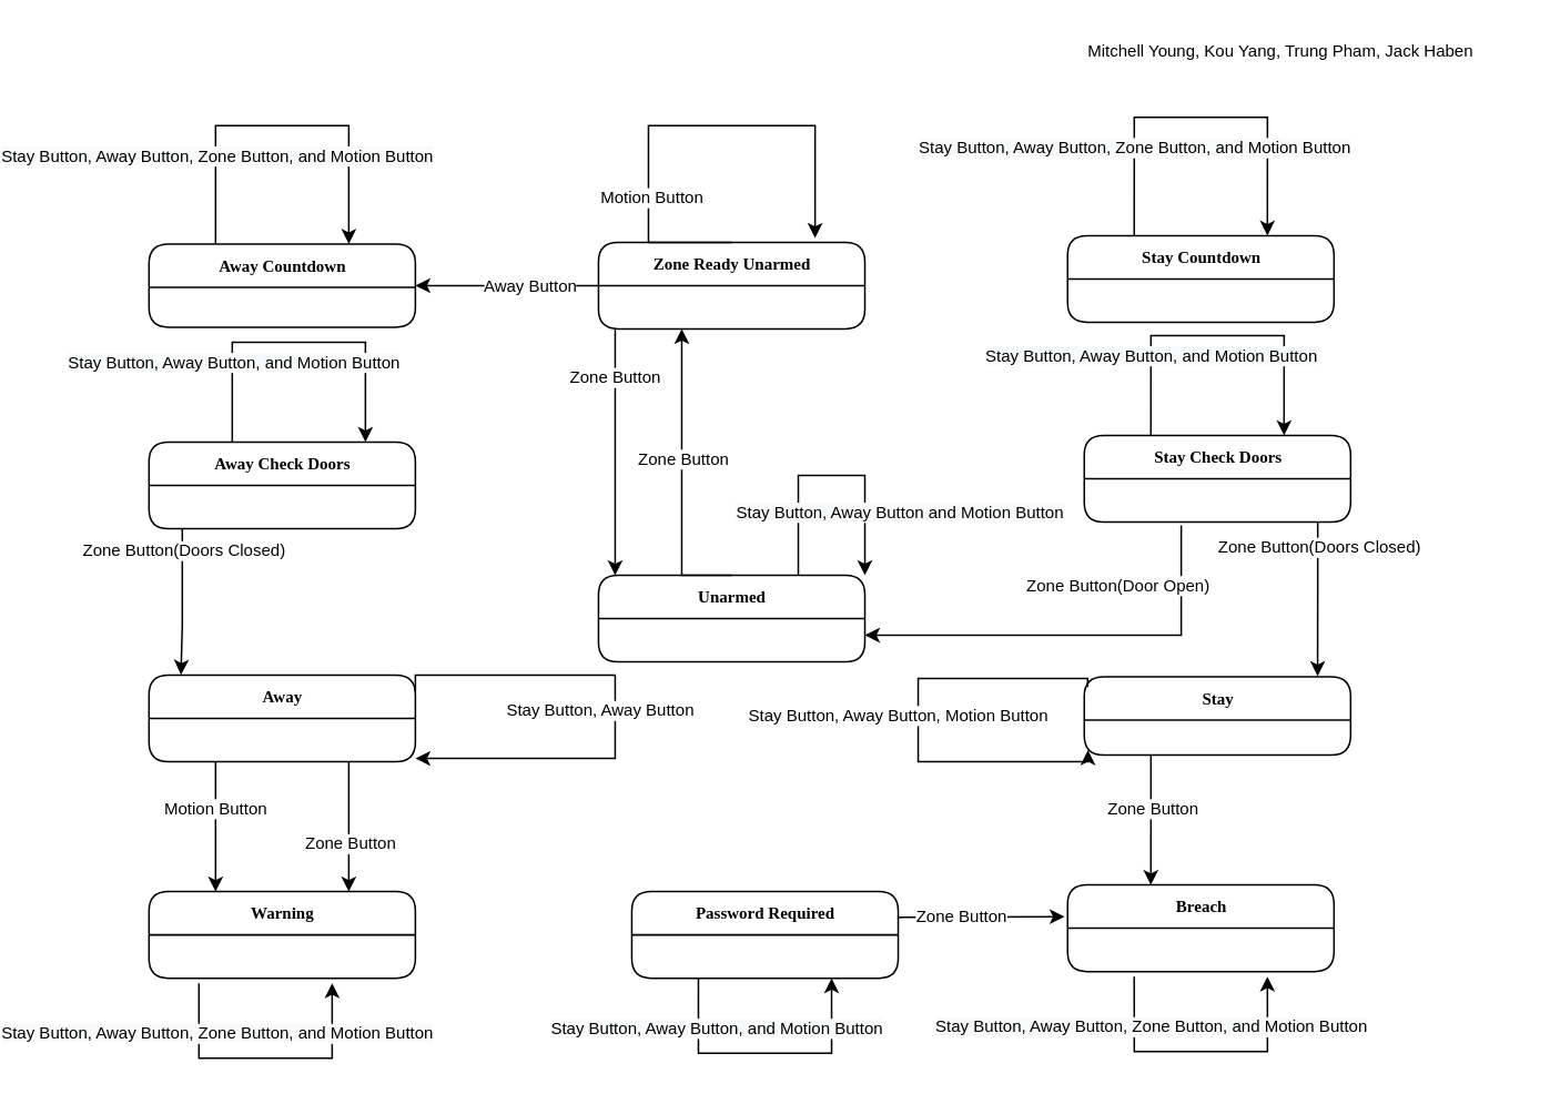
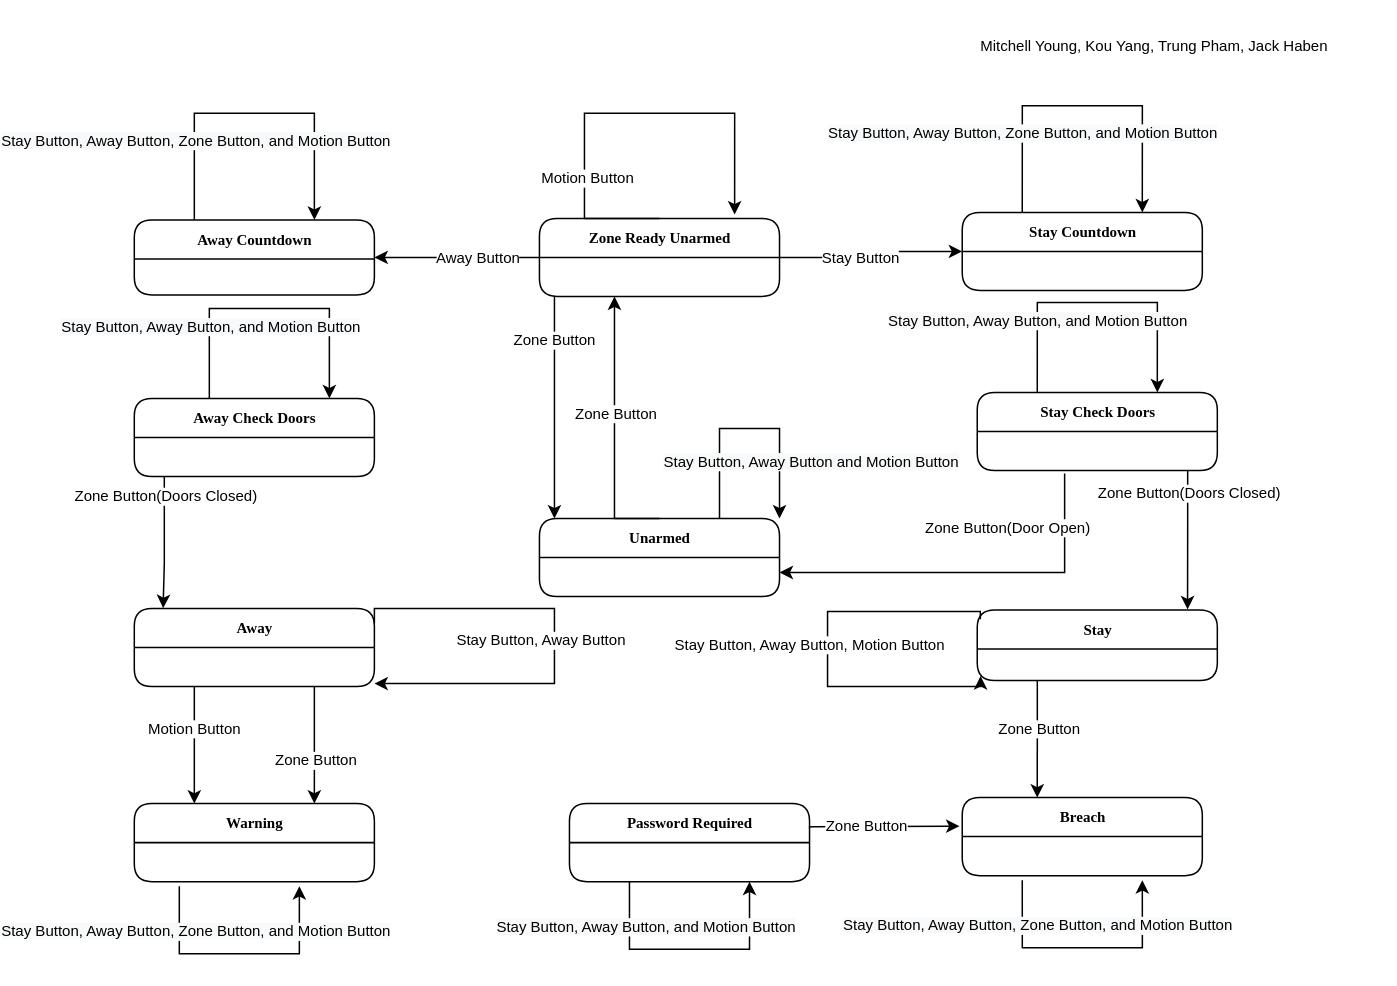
  <mxCell id="0" />
  <mxCell id="1" parent="0" />
  <mxCell id="2" style="edgeStyle=orthogonalEdgeStyle;rounded=0;orthogonalLoop=1;jettySize=auto;html=1;exitX=0.5;exitY=0;exitDx=0;exitDy=0;fontSize=10;" edge="1" parent="1" source="6"><mxGeometry relative="1" as="geometry"><mxPoint x="340" y="197" as="targetPoint" /><Array as="points"><mxPoint x="340" y="345" /></Array></mxGeometry></mxCell>
  <mxCell id="3" value="Zone Button" style="edgeLabel;html=1;align=center;verticalAlign=middle;resizable=0;points=[];fontSize=10;" vertex="1" connectable="0" parent="2"><mxGeometry x="0.197" relative="1" as="geometry"><mxPoint y="6.67" as="offset" /></mxGeometry></mxCell>
  <mxCell id="4" style="edgeStyle=orthogonalEdgeStyle;rounded=0;orthogonalLoop=1;jettySize=auto;html=1;exitX=0.75;exitY=0;exitDx=0;exitDy=0;entryX=1;entryY=0;entryDx=0;entryDy=0;fontSize=10;" edge="1" parent="1" source="6" target="6"><mxGeometry relative="1" as="geometry"><mxPoint x="450" y="325" as="targetPoint" /><Array as="points"><mxPoint x="410" y="285" /><mxPoint x="450" y="285" /></Array></mxGeometry></mxCell>
  <mxCell id="5" value="&lt;font style=&quot;font-size: 10px;&quot;&gt;&lt;span style=&quot;text-align: left; background-color: rgb(248, 249, 250); font-size: 10px;&quot;&gt;Stay Button, Away Button and Motion&amp;nbsp;&lt;/span&gt;&lt;span style=&quot;text-align: left; background-color: rgb(248, 249, 250); font-size: 10px;&quot;&gt;Button&lt;/span&gt;&lt;/font&gt;" style="edgeLabel;html=1;align=center;verticalAlign=middle;resizable=0;points=[];fontSize=10;" vertex="1" connectable="0" parent="4"><mxGeometry x="-0.491" y="-1" relative="1" as="geometry"><mxPoint x="59" y="2" as="offset" /></mxGeometry></mxCell>
  <mxCell id="6" value="&lt;b style=&quot;font-size: 10px;&quot;&gt;Unarmed&lt;/b&gt;" style="swimlane;html=1;fontStyle=0;childLayout=stackLayout;horizontal=1;startSize=26;horizontalStack=0;resizeParent=1;resizeLast=0;collapsible=0;marginBottom=0;swimlaneFillColor=#ffffff;align=center;rounded=1;shadow=0;comic=0;labelBackgroundColor=none;strokeWidth=1;fontFamily=Verdana;fontSize=10;fillColor=none;" parent="1" vertex="1"><mxGeometry x="290" y="345" width="160" height="52" as="geometry" /></mxCell>
  <mxCell id="7" style="edgeStyle=orthogonalEdgeStyle;rounded=0;orthogonalLoop=1;jettySize=auto;html=1;exitX=0;exitY=0.5;exitDx=0;exitDy=0;fontSize=10;" edge="1" parent="1" source="15"><mxGeometry relative="1" as="geometry"><mxPoint x="180" y="171" as="targetPoint" /></mxGeometry></mxCell>
  <mxCell id="8" value="Away Button" style="edgeLabel;html=1;align=center;verticalAlign=middle;resizable=0;points=[];fontSize=10;" vertex="1" connectable="0" parent="7"><mxGeometry x="-0.246" y="-1" relative="1" as="geometry"><mxPoint as="offset" /></mxGeometry></mxCell>
+ <mxCell id="9" style="edgeStyle=orthogonalEdgeStyle;rounded=0;orthogonalLoop=1;jettySize=auto;html=1;exitX=1;exitY=0.5;exitDx=0;exitDy=0;entryX=0;entryY=0.5;entryDx=0;entryDy=0;fontSize=10;" edge="1" parent="1" source="15" target="19"><mxGeometry relative="1" as="geometry"><mxPoint x="570" y="171" as="targetPoint" /></mxGeometry></mxCell>
+ <mxCell id="10" value="Stay Button" style="edgeLabel;html=1;align=center;verticalAlign=middle;resizable=0;points=[];fontSize=10;" vertex="1" connectable="0" parent="9"><mxGeometry x="-0.151" y="1" relative="1" as="geometry"><mxPoint as="offset" /></mxGeometry></mxCell>
  <mxCell id="11" style="edgeStyle=orthogonalEdgeStyle;rounded=0;orthogonalLoop=1;jettySize=auto;html=1;fontSize=10;" edge="1" parent="1"><mxGeometry relative="1" as="geometry"><mxPoint x="300" y="195" as="sourcePoint" /><mxPoint x="300" y="345" as="targetPoint" /></mxGeometry></mxCell>
  <mxCell id="12" value="Zone Button" style="edgeLabel;html=1;align=center;verticalAlign=middle;resizable=0;points=[];fontSize=10;" vertex="1" connectable="0" parent="11"><mxGeometry x="-0.295" y="-1" relative="1" as="geometry"><mxPoint y="-22.86" as="offset" /></mxGeometry></mxCell>
  <mxCell id="13" style="edgeStyle=orthogonalEdgeStyle;rounded=0;orthogonalLoop=1;jettySize=auto;html=1;exitX=0.5;exitY=0;exitDx=0;exitDy=0;entryX=0.813;entryY=-0.049;entryDx=0;entryDy=0;entryPerimeter=0;fontSize=10;" edge="1" parent="1" source="15" target="15"><mxGeometry relative="1" as="geometry"><mxPoint x="420" y="135" as="targetPoint" /><Array as="points"><mxPoint x="320" y="145" /><mxPoint x="320" y="75" /><mxPoint x="420" y="75" /></Array></mxGeometry></mxCell>
  <mxCell id="14" value="Motion Button" style="edgeLabel;html=1;align=center;verticalAlign=middle;resizable=0;points=[];fontSize=10;" vertex="1" connectable="0" parent="13"><mxGeometry x="-0.458" y="-1" relative="1" as="geometry"><mxPoint as="offset" /></mxGeometry></mxCell>
  <mxCell id="15" value="&lt;b style=&quot;font-size: 10px;&quot;&gt;Zone Ready Unarmed&lt;/b&gt;" style="swimlane;html=1;fontStyle=0;childLayout=stackLayout;horizontal=1;startSize=26;horizontalStack=0;resizeParent=1;resizeLast=0;collapsible=0;marginBottom=0;swimlaneFillColor=#ffffff;align=center;rounded=1;shadow=0;comic=0;labelBackgroundColor=none;strokeWidth=1;fontFamily=Verdana;fontSize=10;fillColor=none;cloneable=0;expand=1;" vertex="1" parent="1"><mxGeometry x="290" y="145" width="160" height="52" as="geometry" /></mxCell>
  <mxCell id="16" style="edgeStyle=orthogonalEdgeStyle;rounded=0;orthogonalLoop=1;jettySize=auto;html=1;exitX=0.25;exitY=0;exitDx=0;exitDy=0;entryX=0.75;entryY=0;entryDx=0;entryDy=0;fontSize=10;" edge="1" parent="1" source="18" target="18"><mxGeometry relative="1" as="geometry"><mxPoint x="140" y="15" as="targetPoint" /><Array as="points"><mxPoint x="60" y="75" /><mxPoint x="140" y="75" /></Array></mxGeometry></mxCell>
  <mxCell id="17" value="&lt;span style=&quot;font-size: 10px; text-align: left; background-color: rgb(248, 249, 250);&quot;&gt;Stay Button, Away Button, Zone Button, and Motion Button&lt;/span&gt;" style="edgeLabel;html=1;align=center;verticalAlign=middle;resizable=0;points=[];fontSize=10;" vertex="1" connectable="0" parent="16"><mxGeometry x="-0.512" relative="1" as="geometry"><mxPoint as="offset" /></mxGeometry></mxCell>
  <mxCell id="18" value="&lt;b style=&quot;font-size: 10px;&quot;&gt;Away Countdown&lt;/b&gt;" style="swimlane;html=1;fontStyle=0;childLayout=stackLayout;horizontal=1;startSize=26;horizontalStack=0;resizeParent=1;resizeLast=0;collapsible=0;marginBottom=0;swimlaneFillColor=#ffffff;align=center;rounded=1;shadow=0;comic=0;labelBackgroundColor=none;strokeWidth=1;fontFamily=Verdana;fontSize=10;fillColor=none;" vertex="1" parent="1"><mxGeometry x="20" y="146" width="160" height="50" as="geometry" /></mxCell>
  <mxCell id="19" value="&lt;b style=&quot;font-size: 10px;&quot;&gt;Stay Countdown&lt;/b&gt;" style="swimlane;html=1;fontStyle=0;childLayout=stackLayout;horizontal=1;startSize=26;horizontalStack=0;resizeParent=1;resizeLast=0;collapsible=0;marginBottom=0;swimlaneFillColor=#ffffff;align=center;rounded=1;shadow=0;comic=0;labelBackgroundColor=none;strokeWidth=1;fontFamily=Verdana;fontSize=10;fillColor=none;" vertex="1" parent="1"><mxGeometry x="571.76" y="141" width="160" height="52" as="geometry" /></mxCell>
  <mxCell id="20" style="edgeStyle=orthogonalEdgeStyle;rounded=0;orthogonalLoop=1;jettySize=auto;html=1;fontSize=10;entryX=0.876;entryY=-0.009;entryDx=0;entryDy=0;entryPerimeter=0;" edge="1" parent="1" source="22" target="30"><mxGeometry relative="1" as="geometry"><mxPoint x="661.76" y="381" as="targetPoint" /><Array as="points"><mxPoint x="722" y="350" /><mxPoint x="722" y="350" /></Array></mxGeometry></mxCell>
  <mxCell id="21" value="Zone Button(Doors Closed)" style="edgeLabel;html=1;align=center;verticalAlign=middle;resizable=0;points=[];fontSize=10;" vertex="1" connectable="0" parent="20"><mxGeometry x="-0.698" relative="1" as="geometry"><mxPoint as="offset" /></mxGeometry></mxCell>
  <mxCell id="22" value="&lt;b style=&quot;font-size: 10px;&quot;&gt;Stay Check Doors&lt;/b&gt;" style="swimlane;html=1;fontStyle=0;childLayout=stackLayout;horizontal=1;startSize=26;horizontalStack=0;resizeParent=1;resizeLast=0;collapsible=0;marginBottom=0;swimlaneFillColor=#ffffff;align=center;rounded=1;shadow=0;comic=0;labelBackgroundColor=none;strokeWidth=1;fontFamily=Verdana;fontSize=10;fillColor=none;" vertex="1" parent="1"><mxGeometry x="581.76" y="261" width="160" height="52" as="geometry" /></mxCell>
  <mxCell id="23" style="edgeStyle=orthogonalEdgeStyle;rounded=0;orthogonalLoop=1;jettySize=auto;html=1;exitX=0.25;exitY=1;exitDx=0;exitDy=0;entryX=0.25;entryY=0;entryDx=0;entryDy=0;fontSize=10;" edge="1" parent="1" source="27" target="34"><mxGeometry relative="1" as="geometry" /></mxCell>
  <mxCell id="24" value="Motion Button" style="edgeLabel;html=1;align=center;verticalAlign=middle;resizable=0;points=[];fontSize=10;" vertex="1" connectable="0" parent="23"><mxGeometry x="0.252" relative="1" as="geometry"><mxPoint y="-21.17" as="offset" /></mxGeometry></mxCell>
  <mxCell id="25" style="edgeStyle=orthogonalEdgeStyle;rounded=0;orthogonalLoop=1;jettySize=auto;html=1;exitX=0.75;exitY=1;exitDx=0;exitDy=0;entryX=0.75;entryY=0;entryDx=0;entryDy=0;fontSize=10;" edge="1" parent="1" source="27" target="34"><mxGeometry relative="1" as="geometry" /></mxCell>
  <mxCell id="26" value="Zone Button" style="edgeLabel;html=1;align=center;verticalAlign=middle;resizable=0;points=[];fontSize=10;" vertex="1" connectable="0" parent="25"><mxGeometry x="0.231" relative="1" as="geometry"><mxPoint as="offset" /></mxGeometry></mxCell>
  <mxCell id="27" value="&lt;b style=&quot;font-size: 10px;&quot;&gt;Away&lt;/b&gt;" style="swimlane;html=1;fontStyle=0;childLayout=stackLayout;horizontal=1;startSize=26;horizontalStack=0;resizeParent=1;resizeLast=0;collapsible=0;marginBottom=0;swimlaneFillColor=#ffffff;align=center;rounded=1;shadow=0;comic=0;labelBackgroundColor=none;strokeWidth=1;fontFamily=Verdana;fontSize=10;fillColor=none;" vertex="1" parent="1"><mxGeometry x="20" y="405" width="160" height="52" as="geometry" /></mxCell>
  <mxCell id="28" style="edgeStyle=orthogonalEdgeStyle;rounded=0;orthogonalLoop=1;jettySize=auto;html=1;exitX=0.25;exitY=1;exitDx=0;exitDy=0;fontSize=10;" edge="1" parent="1" source="30"><mxGeometry relative="1" as="geometry"><mxPoint x="621.76" y="531" as="targetPoint" /><Array as="points"><mxPoint x="621.76" y="531" /></Array></mxGeometry></mxCell>
  <mxCell id="29" value="Zone Button" style="edgeLabel;html=1;align=center;verticalAlign=middle;resizable=0;points=[];fontSize=10;" vertex="1" connectable="0" parent="28"><mxGeometry x="-0.723" y="1" relative="1" as="geometry"><mxPoint y="20.4" as="offset" /></mxGeometry></mxCell>
  <mxCell id="30" value="&lt;b style=&quot;font-size: 10px;&quot;&gt;Stay&lt;/b&gt;" style="swimlane;html=1;fontStyle=0;childLayout=stackLayout;horizontal=1;startSize=26;horizontalStack=0;resizeParent=1;resizeLast=0;collapsible=0;marginBottom=0;swimlaneFillColor=#ffffff;align=center;rounded=1;shadow=0;comic=0;labelBackgroundColor=none;strokeWidth=1;fontFamily=Verdana;fontSize=10;fillColor=none;" vertex="1" parent="1"><mxGeometry x="581.76" y="406" width="160" height="47" as="geometry" /></mxCell>
  <mxCell id="31" style="edgeStyle=orthogonalEdgeStyle;rounded=0;orthogonalLoop=1;jettySize=auto;html=1;fontSize=10;exitX=0.997;exitY=0.299;exitDx=0;exitDy=0;exitPerimeter=0;" edge="1" parent="1" source="33"><mxGeometry relative="1" as="geometry"><mxPoint x="472" y="550" as="sourcePoint" /><mxPoint x="570" y="550" as="targetPoint" /><Array as="points"><mxPoint x="472" y="550" /></Array></mxGeometry></mxCell>
  <mxCell id="32" value="Zone Button" style="edgeLabel;html=1;align=center;verticalAlign=middle;resizable=0;points=[];fontSize=10;" vertex="1" connectable="0" parent="31"><mxGeometry x="-0.234" y="1" relative="1" as="geometry"><mxPoint as="offset" /></mxGeometry></mxCell>
  <mxCell id="33" value="&lt;b style=&quot;font-size: 10px;&quot;&gt;Password Required&lt;/b&gt;" style="swimlane;html=1;fontStyle=0;childLayout=stackLayout;horizontal=1;startSize=26;horizontalStack=0;resizeParent=1;resizeLast=0;collapsible=0;marginBottom=0;swimlaneFillColor=#ffffff;align=center;rounded=1;shadow=0;comic=0;labelBackgroundColor=none;strokeWidth=1;fontFamily=Verdana;fontSize=10;fillColor=none;" vertex="1" parent="1"><mxGeometry x="310" y="535" width="160" height="52" as="geometry" /></mxCell>
  <mxCell id="34" value="&lt;b style=&quot;font-size: 10px;&quot;&gt;Warning&lt;/b&gt;" style="swimlane;html=1;fontStyle=0;childLayout=stackLayout;horizontal=1;startSize=26;horizontalStack=0;resizeParent=1;resizeLast=0;collapsible=0;marginBottom=0;swimlaneFillColor=#ffffff;align=center;rounded=1;shadow=0;comic=0;labelBackgroundColor=none;strokeWidth=1;fontFamily=Verdana;fontSize=10;fillColor=none;" vertex="1" parent="1"><mxGeometry x="20" y="535" width="160" height="52" as="geometry" /></mxCell>
  <mxCell id="35" value="&lt;b style=&quot;font-size: 10px;&quot;&gt;Breach&lt;/b&gt;" style="swimlane;html=1;fontStyle=0;childLayout=stackLayout;horizontal=1;startSize=26;horizontalStack=0;resizeParent=1;resizeLast=0;collapsible=0;marginBottom=0;swimlaneFillColor=#ffffff;align=center;rounded=1;shadow=0;comic=0;labelBackgroundColor=none;strokeWidth=1;fontFamily=Verdana;fontSize=10;fillColor=none;" vertex="1" parent="1"><mxGeometry x="571.76" y="531" width="160" height="52" as="geometry" /></mxCell>
  <mxCell id="36" style="edgeStyle=orthogonalEdgeStyle;rounded=0;orthogonalLoop=1;jettySize=auto;html=1;fontSize=10;entryX=0.12;entryY=-0.005;entryDx=0;entryDy=0;entryPerimeter=0;" edge="1" parent="1" target="27"><mxGeometry relative="1" as="geometry"><mxPoint x="40" y="317" as="sourcePoint" /><mxPoint x="40" y="395" as="targetPoint" /><Array as="points"><mxPoint x="40" y="375" /><mxPoint x="39" y="375" /></Array></mxGeometry></mxCell>
  <mxCell id="37" value="Zone Button(Doors Closed)" style="edgeLabel;html=1;align=center;verticalAlign=middle;resizable=0;points=[];fontSize=10;" vertex="1" connectable="0" parent="36"><mxGeometry x="-0.718" relative="1" as="geometry"><mxPoint as="offset" /></mxGeometry></mxCell>
  <mxCell id="38" value="&lt;b style=&quot;font-size: 10px;&quot;&gt;Away Check Doors&lt;/b&gt;" style="swimlane;html=1;fontStyle=0;childLayout=stackLayout;horizontal=1;startSize=26;horizontalStack=0;resizeParent=1;resizeLast=0;collapsible=0;marginBottom=0;swimlaneFillColor=#ffffff;align=center;rounded=1;shadow=0;comic=0;labelBackgroundColor=none;strokeWidth=1;fontFamily=Verdana;fontSize=10;fillColor=none;" vertex="1" parent="1"><mxGeometry x="20" y="265" width="160" height="52" as="geometry" /></mxCell>
  <mxCell id="39" style="edgeStyle=orthogonalEdgeStyle;rounded=0;orthogonalLoop=1;jettySize=auto;html=1;exitX=0.25;exitY=0;exitDx=0;exitDy=0;entryX=0.75;entryY=0;entryDx=0;entryDy=0;fontSize=10;" edge="1" parent="1"><mxGeometry relative="1" as="geometry"><mxPoint x="691.76" y="141" as="targetPoint" /><mxPoint x="611.76" y="141" as="sourcePoint" /><Array as="points"><mxPoint x="611.76" y="70" /><mxPoint x="691.76" y="70" /></Array></mxGeometry></mxCell>
  <mxCell id="40" value="&lt;span style=&quot;font-size: 10px; text-align: left; background-color: rgb(248, 249, 250);&quot;&gt;Stay Button, Away Button, Zone Button, and Motion Button&lt;/span&gt;" style="edgeLabel;html=1;align=center;verticalAlign=middle;resizable=0;points=[];fontSize=10;" vertex="1" connectable="0" parent="39"><mxGeometry x="-0.512" relative="1" as="geometry"><mxPoint as="offset" /></mxGeometry></mxCell>
  <mxCell id="41" style="edgeStyle=orthogonalEdgeStyle;rounded=0;orthogonalLoop=1;jettySize=auto;html=1;exitX=0.25;exitY=0;exitDx=0;exitDy=0;entryX=0.75;entryY=0;entryDx=0;entryDy=0;fontSize=10;" edge="1" parent="1"><mxGeometry relative="1" as="geometry"><mxPoint x="150" y="265" as="targetPoint" /><mxPoint x="70" y="265" as="sourcePoint" /><Array as="points"><mxPoint x="70" y="205" /><mxPoint x="150" y="205" /></Array></mxGeometry></mxCell>
  <mxCell id="42" value="&lt;span style=&quot;font-size: 10px ; text-align: left ; background-color: rgb(248 , 249 , 250)&quot;&gt;Stay Button, Away Button, and Motion Button&lt;/span&gt;" style="edgeLabel;html=1;align=center;verticalAlign=middle;resizable=0;points=[];fontSize=10;" vertex="1" connectable="0" parent="41"><mxGeometry x="-0.512" relative="1" as="geometry"><mxPoint as="offset" /></mxGeometry></mxCell>
  <mxCell id="43" style="edgeStyle=orthogonalEdgeStyle;rounded=0;orthogonalLoop=1;jettySize=auto;html=1;entryX=0.75;entryY=0;entryDx=0;entryDy=0;fontSize=10;" edge="1" parent="1" target="22"><mxGeometry relative="1" as="geometry"><mxPoint x="701.76" y="264" as="targetPoint" /><mxPoint x="621.76" y="261" as="sourcePoint" /><Array as="points"><mxPoint x="621.76" y="201" /><mxPoint x="701.76" y="201" /></Array></mxGeometry></mxCell>
  <mxCell id="44" value="&lt;span style=&quot;font-size: 10px ; text-align: left ; background-color: rgb(248 , 249 , 250)&quot;&gt;Stay Button, Away Button, and Motion Button&lt;/span&gt;" style="edgeLabel;html=1;align=center;verticalAlign=middle;resizable=0;points=[];fontSize=10;" vertex="1" connectable="0" parent="43"><mxGeometry x="-0.512" relative="1" as="geometry"><mxPoint as="offset" /></mxGeometry></mxCell>
  <mxCell id="45" style="edgeStyle=orthogonalEdgeStyle;rounded=0;orthogonalLoop=1;jettySize=auto;html=1;fontSize=10;" edge="1" parent="1"><mxGeometry relative="1" as="geometry"><mxPoint x="640" y="315" as="sourcePoint" /><mxPoint x="450" y="381" as="targetPoint" /><Array as="points"><mxPoint x="640" y="381" /></Array></mxGeometry></mxCell>
  <mxCell id="46" value="Zone Button(Door Open)" style="edgeLabel;html=1;align=center;verticalAlign=middle;resizable=0;points=[];fontSize=10;" vertex="1" connectable="0" parent="45"><mxGeometry x="-0.598" relative="1" as="geometry"><mxPoint x="-38.24" y="-15.67" as="offset" /></mxGeometry></mxCell>
  <mxCell id="47" style="edgeStyle=orthogonalEdgeStyle;rounded=0;orthogonalLoop=1;jettySize=auto;html=1;fontSize=10;" edge="1" parent="1"><mxGeometry relative="1" as="geometry"><mxPoint x="130" y="590" as="targetPoint" /><mxPoint x="50" y="590" as="sourcePoint" /><Array as="points"><mxPoint x="50" y="635" /><mxPoint x="130" y="635" /></Array></mxGeometry></mxCell>
  <mxCell id="48" value="&lt;span style=&quot;font-size: 10px; text-align: left; background-color: rgb(248, 249, 250);&quot;&gt;Stay Button, Away Button, Zone Button, and Motion Button&lt;/span&gt;" style="edgeLabel;html=1;align=center;verticalAlign=middle;resizable=0;points=[];fontSize=10;" vertex="1" connectable="0" parent="47"><mxGeometry x="-0.512" relative="1" as="geometry"><mxPoint x="10" y="-11.43" as="offset" /></mxGeometry></mxCell>
  <mxCell id="49" style="edgeStyle=orthogonalEdgeStyle;rounded=0;orthogonalLoop=1;jettySize=auto;html=1;fontSize=10;" edge="1" parent="1"><mxGeometry relative="1" as="geometry"><mxPoint x="691.76" y="586" as="targetPoint" /><mxPoint x="611.76" y="586" as="sourcePoint" /><Array as="points"><mxPoint x="611.76" y="631" /><mxPoint x="691.76" y="631" /></Array></mxGeometry></mxCell>
  <mxCell id="50" value="&lt;span style=&quot;font-size: 10px; text-align: left; background-color: rgb(248, 249, 250);&quot;&gt;Stay Button, Away Button, Zone Button, and Motion Button&lt;/span&gt;" style="edgeLabel;html=1;align=center;verticalAlign=middle;resizable=0;points=[];fontSize=10;" vertex="1" connectable="0" parent="49"><mxGeometry x="-0.512" relative="1" as="geometry"><mxPoint x="10" y="-11.43" as="offset" /></mxGeometry></mxCell>
  <mxCell id="51" style="edgeStyle=orthogonalEdgeStyle;rounded=0;orthogonalLoop=1;jettySize=auto;html=1;fontSize=10;" edge="1" parent="1"><mxGeometry relative="1" as="geometry"><mxPoint x="430" y="587" as="targetPoint" /><mxPoint x="350" y="587" as="sourcePoint" /><Array as="points"><mxPoint x="350" y="632" /><mxPoint x="430" y="632" /></Array></mxGeometry></mxCell>
  <mxCell id="52" value="&lt;span style=&quot;font-size: 10px ; text-align: left ; background-color: rgb(248 , 249 , 250)&quot;&gt;Stay Button, Away Button, and Motion Button&lt;/span&gt;" style="edgeLabel;html=1;align=center;verticalAlign=middle;resizable=0;points=[];fontSize=10;" vertex="1" connectable="0" parent="51"><mxGeometry x="-0.512" relative="1" as="geometry"><mxPoint x="10" y="-11.43" as="offset" /></mxGeometry></mxCell>
  <mxCell id="53" style="edgeStyle=orthogonalEdgeStyle;rounded=0;orthogonalLoop=1;jettySize=auto;html=1;fontSize=10;exitX=0.013;exitY=0.129;exitDx=0;exitDy=0;exitPerimeter=0;" edge="1" parent="1" source="30"><mxGeometry relative="1" as="geometry"><mxPoint x="584" y="450" as="targetPoint" /><mxPoint x="582" y="407" as="sourcePoint" /><Array as="points"><mxPoint x="584" y="407" /><mxPoint x="482" y="407" /><mxPoint x="482" y="457" /></Array></mxGeometry></mxCell>
  <mxCell id="54" value="Stay Button, Away Button, Motion Button" style="edgeLabel;html=1;align=center;verticalAlign=middle;resizable=0;points=[];fontSize=10;" vertex="1" connectable="0" parent="53"><mxGeometry x="-0.074" relative="1" as="geometry"><mxPoint x="-12.06" y="5.68" as="offset" /></mxGeometry></mxCell>
  <mxCell id="55" style="edgeStyle=orthogonalEdgeStyle;rounded=0;orthogonalLoop=1;jettySize=auto;html=1;fontSize=10;" edge="1" parent="1"><mxGeometry relative="1" as="geometry"><mxPoint x="180" y="455" as="targetPoint" /><mxPoint x="180" y="415" as="sourcePoint" /><Array as="points"><mxPoint x="180" y="405" /><mxPoint x="300" y="405" /><mxPoint x="300" y="455" /><mxPoint x="180" y="455" /></Array></mxGeometry></mxCell>
  <mxCell id="56" value="Stay Button, Away Button" style="edgeLabel;html=1;align=center;verticalAlign=middle;resizable=0;points=[];fontSize=10;" vertex="1" connectable="0" parent="55"><mxGeometry x="-0.036" y="-1" relative="1" as="geometry"><mxPoint x="-9" y="5" as="offset" /></mxGeometry></mxCell>
  <mxCell id="57" value="Mitchell Young, Kou Yang, Trung Pham, Jack Haben" style="text;html=1;strokeColor=none;fillColor=none;align=center;verticalAlign=middle;whiteSpace=wrap;rounded=0;fontSize=10;" vertex="1" parent="1"><mxGeometry x="561" y="20" width="278.24" height="20" as="geometry" /></mxCell>
